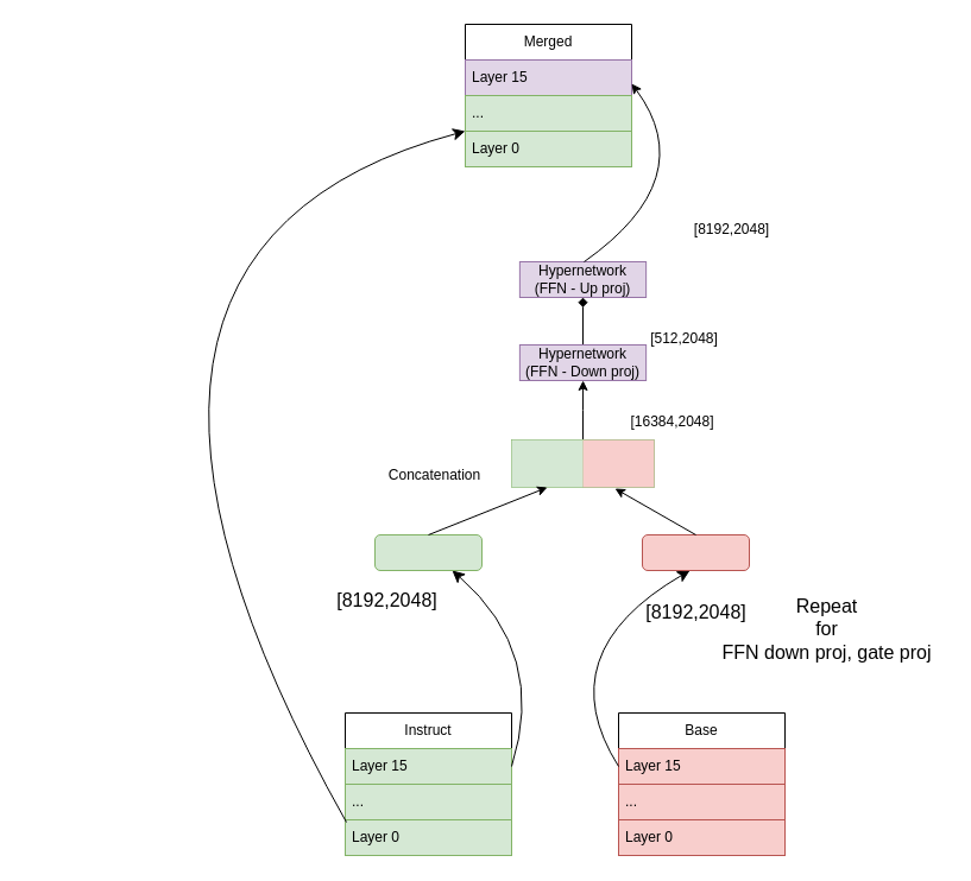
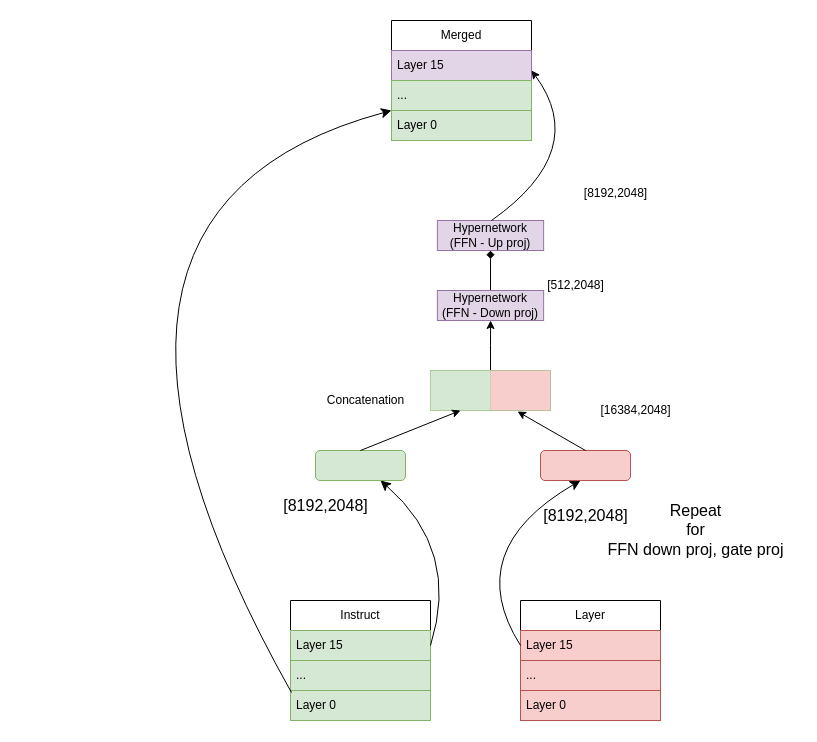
  <mxCell id="0" />
  <mxCell id="1" parent="0" />
  <mxCell id="2" value="Instruct" style="swimlane;fontStyle=0;childLayout=stackLayout;horizontal=1;startSize=30;horizontalStack=0;resizeParent=1;resizeParentMax=0;resizeLast=0;collapsible=1;marginBottom=0;whiteSpace=wrap;html=1;" parent="1" vertex="1"><mxGeometry x="290" y="600" width="140" height="120" as="geometry" /></mxCell>
  <mxCell id="3" value="Layer 15" style="text;strokeColor=#82b366;fillColor=#d5e8d4;align=left;verticalAlign=middle;spacingLeft=4;spacingRight=4;overflow=hidden;points=[[0,0.5],[1,0.5]];portConstraint=eastwest;rotatable=0;whiteSpace=wrap;html=1;" parent="2" vertex="1"><mxGeometry y="30" width="140" height="30" as="geometry" /></mxCell>
  <mxCell id="4" value="..." style="text;strokeColor=#82b366;fillColor=#d5e8d4;align=left;verticalAlign=middle;spacingLeft=4;spacingRight=4;overflow=hidden;points=[[0,0.5],[1,0.5]];portConstraint=eastwest;rotatable=0;whiteSpace=wrap;html=1;" parent="2" vertex="1"><mxGeometry y="60" width="140" height="30" as="geometry" /></mxCell>
  <mxCell id="5" value="Layer 0" style="text;strokeColor=#82b366;fillColor=#d5e8d4;align=left;verticalAlign=middle;spacingLeft=4;spacingRight=4;overflow=hidden;points=[[0,0.5],[1,0.5]];portConstraint=eastwest;rotatable=0;whiteSpace=wrap;html=1;" parent="2" vertex="1"><mxGeometry y="90" width="140" height="30" as="geometry" /></mxCell>
- <mxCell id="6" value="Base" style="swimlane;fontStyle=0;childLayout=stackLayout;horizontal=1;startSize=30;horizontalStack=0;resizeParent=1;resizeParentMax=0;resizeLast=0;collapsible=1;marginBottom=0;whiteSpace=wrap;html=1;" parent="1" vertex="1"><mxGeometry x="520" y="600" width="140" height="120" as="geometry" /></mxCell>
+ <mxCell id="6" value="Layer" style="swimlane;fontStyle=0;childLayout=stackLayout;horizontal=1;startSize=30;horizontalStack=0;resizeParent=1;resizeParentMax=0;resizeLast=0;collapsible=1;marginBottom=0;whiteSpace=wrap;html=1;" parent="1" vertex="1"><mxGeometry x="520" y="600" width="140" height="120" as="geometry" /></mxCell>
  <mxCell id="7" value="Layer 15" style="text;strokeColor=#b85450;fillColor=#f8cecc;align=left;verticalAlign=middle;spacingLeft=4;spacingRight=4;overflow=hidden;points=[[0,0.5],[1,0.5]];portConstraint=eastwest;rotatable=0;whiteSpace=wrap;html=1;" parent="6" vertex="1"><mxGeometry y="30" width="140" height="30" as="geometry" /></mxCell>
  <mxCell id="8" value="..." style="text;strokeColor=#b85450;fillColor=#f8cecc;align=left;verticalAlign=middle;spacingLeft=4;spacingRight=4;overflow=hidden;points=[[0,0.5],[1,0.5]];portConstraint=eastwest;rotatable=0;whiteSpace=wrap;html=1;" parent="6" vertex="1"><mxGeometry y="60" width="140" height="30" as="geometry" /></mxCell>
  <mxCell id="9" value="Layer 0" style="text;strokeColor=#b85450;fillColor=#f8cecc;align=left;verticalAlign=middle;spacingLeft=4;spacingRight=4;overflow=hidden;points=[[0,0.5],[1,0.5]];portConstraint=eastwest;rotatable=0;whiteSpace=wrap;html=1;" parent="6" vertex="1"><mxGeometry y="90" width="140" height="30" as="geometry" /></mxCell>
  <mxCell id="10" value="Merged" style="swimlane;fontStyle=0;childLayout=stackLayout;horizontal=1;startSize=30;horizontalStack=0;resizeParent=1;resizeParentMax=0;resizeLast=0;collapsible=1;marginBottom=0;whiteSpace=wrap;html=1;" parent="1" vertex="1"><mxGeometry x="391" y="20" width="140" height="120" as="geometry" /></mxCell>
  <mxCell id="11" value="Layer 15" style="text;strokeColor=#9673a6;fillColor=#e1d5e7;align=left;verticalAlign=middle;spacingLeft=4;spacingRight=4;overflow=hidden;points=[[0,0.5],[1,0.5]];portConstraint=eastwest;rotatable=0;whiteSpace=wrap;html=1;" parent="10" vertex="1"><mxGeometry y="30" width="140" height="30" as="geometry" /></mxCell>
  <mxCell id="12" value="..." style="text;strokeColor=#82b366;fillColor=#d5e8d4;align=left;verticalAlign=middle;spacingLeft=4;spacingRight=4;overflow=hidden;points=[[0,0.5],[1,0.5]];portConstraint=eastwest;rotatable=0;whiteSpace=wrap;html=1;" parent="10" vertex="1"><mxGeometry y="60" width="140" height="30" as="geometry" /></mxCell>
  <mxCell id="13" value="Layer 0" style="text;strokeColor=#82b366;fillColor=#d5e8d4;align=left;verticalAlign=middle;spacingLeft=4;spacingRight=4;overflow=hidden;points=[[0,0.5],[1,0.5]];portConstraint=eastwest;rotatable=0;whiteSpace=wrap;html=1;" parent="10" vertex="1"><mxGeometry y="90" width="140" height="30" as="geometry" /></mxCell>
  <mxCell id="14" value="" style="endArrow=classic;html=1;rounded=0;fontSize=12;startSize=8;endSize=8;curved=1;exitX=0.007;exitY=0.067;exitDx=0;exitDy=0;exitPerimeter=0;entryX=0;entryY=0.75;entryDx=0;entryDy=0;" parent="1" source="5" target="10" edge="1"><mxGeometry width="50" height="50" relative="1" as="geometry"><mxPoint x="470" y="480" as="sourcePoint" /><mxPoint x="520" y="430" as="targetPoint" /><Array as="points"><mxPoint x="20" y="210" /></Array></mxGeometry></mxCell>
  <mxCell id="15" value="" style="endArrow=classic;html=1;rounded=0;fontSize=12;startSize=8;endSize=8;curved=1;exitX=1;exitY=0.5;exitDx=0;exitDy=0;entryX=0.5;entryY=1;entryDx=0;entryDy=0;" parent="1" source="3" edge="1"><mxGeometry width="50" height="50" relative="1" as="geometry"><mxPoint x="470" y="550" as="sourcePoint" /><mxPoint x="380" y="480" as="targetPoint" /><Array as="points"><mxPoint x="460" y="550" /></Array></mxGeometry></mxCell>
  <mxCell id="16" value="" style="endArrow=classic;html=1;rounded=0;fontSize=12;startSize=8;endSize=8;curved=1;exitX=0;exitY=0.5;exitDx=0;exitDy=0;entryX=0.5;entryY=1;entryDx=0;entryDy=0;" parent="1" source="7" edge="1"><mxGeometry width="50" height="50" relative="1" as="geometry"><mxPoint x="510" y="645" as="sourcePoint" /><mxPoint x="580" y="480" as="targetPoint" /><Array as="points"><mxPoint x="460" y="550" /></Array></mxGeometry></mxCell>
  <mxCell id="17" value="&lt;div&gt;Repeat&lt;/div&gt;&lt;div&gt;for&lt;/div&gt;&lt;div&gt;FFN down proj, gate proj&lt;/div&gt;&lt;div&gt;&lt;br&gt;&lt;/div&gt;" style="text;html=1;align=center;verticalAlign=middle;resizable=0;points=[];autosize=1;strokeColor=none;fillColor=none;fontSize=16;" parent="1" vertex="1"><mxGeometry x="595" y="494" width="200" height="90" as="geometry" /></mxCell>
  <mxCell id="18" value="[8192,2048]" style="text;html=1;align=center;verticalAlign=middle;resizable=0;points=[];autosize=1;strokeColor=none;fillColor=none;fontSize=16;" parent="1" vertex="1"><mxGeometry x="270" y="490" width="110" height="30" as="geometry" /></mxCell>
  <mxCell id="19" value="[8192,2048]" style="text;html=1;align=center;verticalAlign=middle;resizable=0;points=[];autosize=1;strokeColor=none;fillColor=none;fontSize=16;" parent="1" vertex="1"><mxGeometry x="530" y="500" width="110" height="30" as="geometry" /></mxCell>
  <mxCell id="20" value="" style="rounded=1;whiteSpace=wrap;html=1;fillColor=#d5e8d4;strokeColor=#82b366;" vertex="1" parent="1"><mxGeometry x="315" y="450" width="90" height="30" as="geometry" /></mxCell>
  <mxCell id="21" value="" style="rounded=1;whiteSpace=wrap;html=1;fillColor=#f8cecc;strokeColor=#b85450;" vertex="1" parent="1"><mxGeometry x="540" y="450" width="90" height="30" as="geometry" /></mxCell>
  <mxCell id="22" value="" style="edgeStyle=orthogonalEdgeStyle;rounded=0;orthogonalLoop=1;jettySize=auto;html=1;" edge="1" parent="1" source="23" target="32"><mxGeometry relative="1" as="geometry" /></mxCell>
  <mxCell id="23" value="" style="shape=table;startSize=0;container=1;collapsible=0;childLayout=tableLayout;fontSize=16;fillColor=#d5e8d4;strokeColor=#82b366;" vertex="1" parent="1"><mxGeometry x="430" y="370" width="120" height="40" as="geometry" /></mxCell>
  <mxCell id="24" value="" style="shape=tableRow;horizontal=0;startSize=0;swimlaneHead=0;swimlaneBody=0;strokeColor=inherit;top=0;left=0;bottom=0;right=0;collapsible=0;dropTarget=0;fillColor=none;points=[[0,0.5],[1,0.5]];portConstraint=eastwest;fontSize=16;" vertex="1" parent="23"><mxGeometry width="120" height="40" as="geometry" /></mxCell>
  <mxCell id="25" value="" style="shape=partialRectangle;html=1;whiteSpace=wrap;connectable=0;strokeColor=#82b366;overflow=hidden;fillColor=#d5e8d4;top=0;left=0;bottom=0;right=0;pointerEvents=1;fontSize=16;" vertex="1" parent="24"><mxGeometry width="60" height="40" as="geometry"><mxRectangle width="60" height="40" as="alternateBounds" /></mxGeometry></mxCell>
  <mxCell id="26" value="" style="shape=partialRectangle;html=1;whiteSpace=wrap;connectable=0;strokeColor=#b85450;overflow=hidden;fillColor=#f8cecc;top=0;left=0;bottom=0;right=0;pointerEvents=1;fontSize=16;" vertex="1" parent="24"><mxGeometry x="60" width="60" height="40" as="geometry"><mxRectangle width="60" height="40" as="alternateBounds" /></mxGeometry></mxCell>
  <mxCell id="27" value="" style="endArrow=classic;html=1;rounded=0;exitX=0.5;exitY=0;exitDx=0;exitDy=0;entryX=0.25;entryY=1;entryDx=0;entryDy=0;" edge="1" parent="1" source="20" target="23"><mxGeometry width="50" height="50" relative="1" as="geometry"><mxPoint x="400" y="450" as="sourcePoint" /><mxPoint x="430" y="410" as="targetPoint" /></mxGeometry></mxCell>
  <mxCell id="28" value="" style="endArrow=classic;html=1;rounded=0;exitX=0.5;exitY=0;exitDx=0;exitDy=0;entryX=0.725;entryY=1.025;entryDx=0;entryDy=0;entryPerimeter=0;" edge="1" parent="1" source="21" target="24"><mxGeometry width="50" height="50" relative="1" as="geometry"><mxPoint x="400" y="450" as="sourcePoint" /><mxPoint x="450" y="400" as="targetPoint" /></mxGeometry></mxCell>
  <mxCell id="29" value="Concatenation" style="text;html=1;align=center;verticalAlign=middle;resizable=0;points=[];autosize=1;strokeColor=none;fillColor=none;" vertex="1" parent="1"><mxGeometry x="315" y="385" width="100" height="30" as="geometry" /></mxCell>
- <mxCell id="30" value="[16384,2048]" style="text;html=1;align=center;verticalAlign=middle;resizable=0;points=[];autosize=1;strokeColor=none;fillColor=none;" vertex="1" parent="1"><mxGeometry x="520" y="340" width="90" height="30" as="geometry" /></mxCell>
+ <mxCell id="30" value="[16384,2048]" style="text;html=1;align=center;verticalAlign=middle;resizable=0;points=[];autosize=1;strokeColor=none;fillColor=none;" vertex="1" parent="1"><mxGeometry x="590" y="395" width="90" height="30" as="geometry" /></mxCell>
  <mxCell id="31" value="" style="edgeStyle=orthogonalEdgeStyle;rounded=0;orthogonalLoop=1;jettySize=auto;html=1;endArrow=diamond;" edge="1" parent="1" source="32" target="33"><mxGeometry relative="1" as="geometry" /></mxCell>
  <mxCell id="32" value="Hypernetwork (FFN - Down proj)" style="rounded=0;whiteSpace=wrap;html=1;fillColor=#e1d5e7;strokeColor=#9673a6;" vertex="1" parent="1"><mxGeometry x="436.88" y="290" width="106.25" height="30" as="geometry" /></mxCell>
  <mxCell id="33" value="Hypernetwork (FFN - Up proj)" style="rounded=0;whiteSpace=wrap;html=1;fillColor=#e1d5e7;strokeColor=#9673a6;" vertex="1" parent="1"><mxGeometry x="436.88" y="220" width="106.25" height="30" as="geometry" /></mxCell>
  <mxCell id="34" value="[512,2048]" style="text;html=1;align=center;verticalAlign=middle;resizable=0;points=[];autosize=1;strokeColor=none;fillColor=none;" vertex="1" parent="1"><mxGeometry x="535" y="270" width="80" height="30" as="geometry" /></mxCell>
  <mxCell id="35" value="[8192,2048]" style="text;html=1;align=center;verticalAlign=middle;resizable=0;points=[];autosize=1;strokeColor=none;fillColor=none;" vertex="1" parent="1"><mxGeometry x="570" y="178" width="90" height="30" as="geometry" /></mxCell>
  <mxCell id="36" value="" style="endArrow=classic;html=1;rounded=0;exitX=0.5;exitY=0;exitDx=0;exitDy=0;curved=1;" edge="1" parent="1"><mxGeometry width="50" height="50" relative="1" as="geometry"><mxPoint x="491.005" y="220" as="sourcePoint" /><mxPoint x="531" y="70" as="targetPoint" /><Array as="points"><mxPoint x="590" y="150" /></Array></mxGeometry></mxCell>
